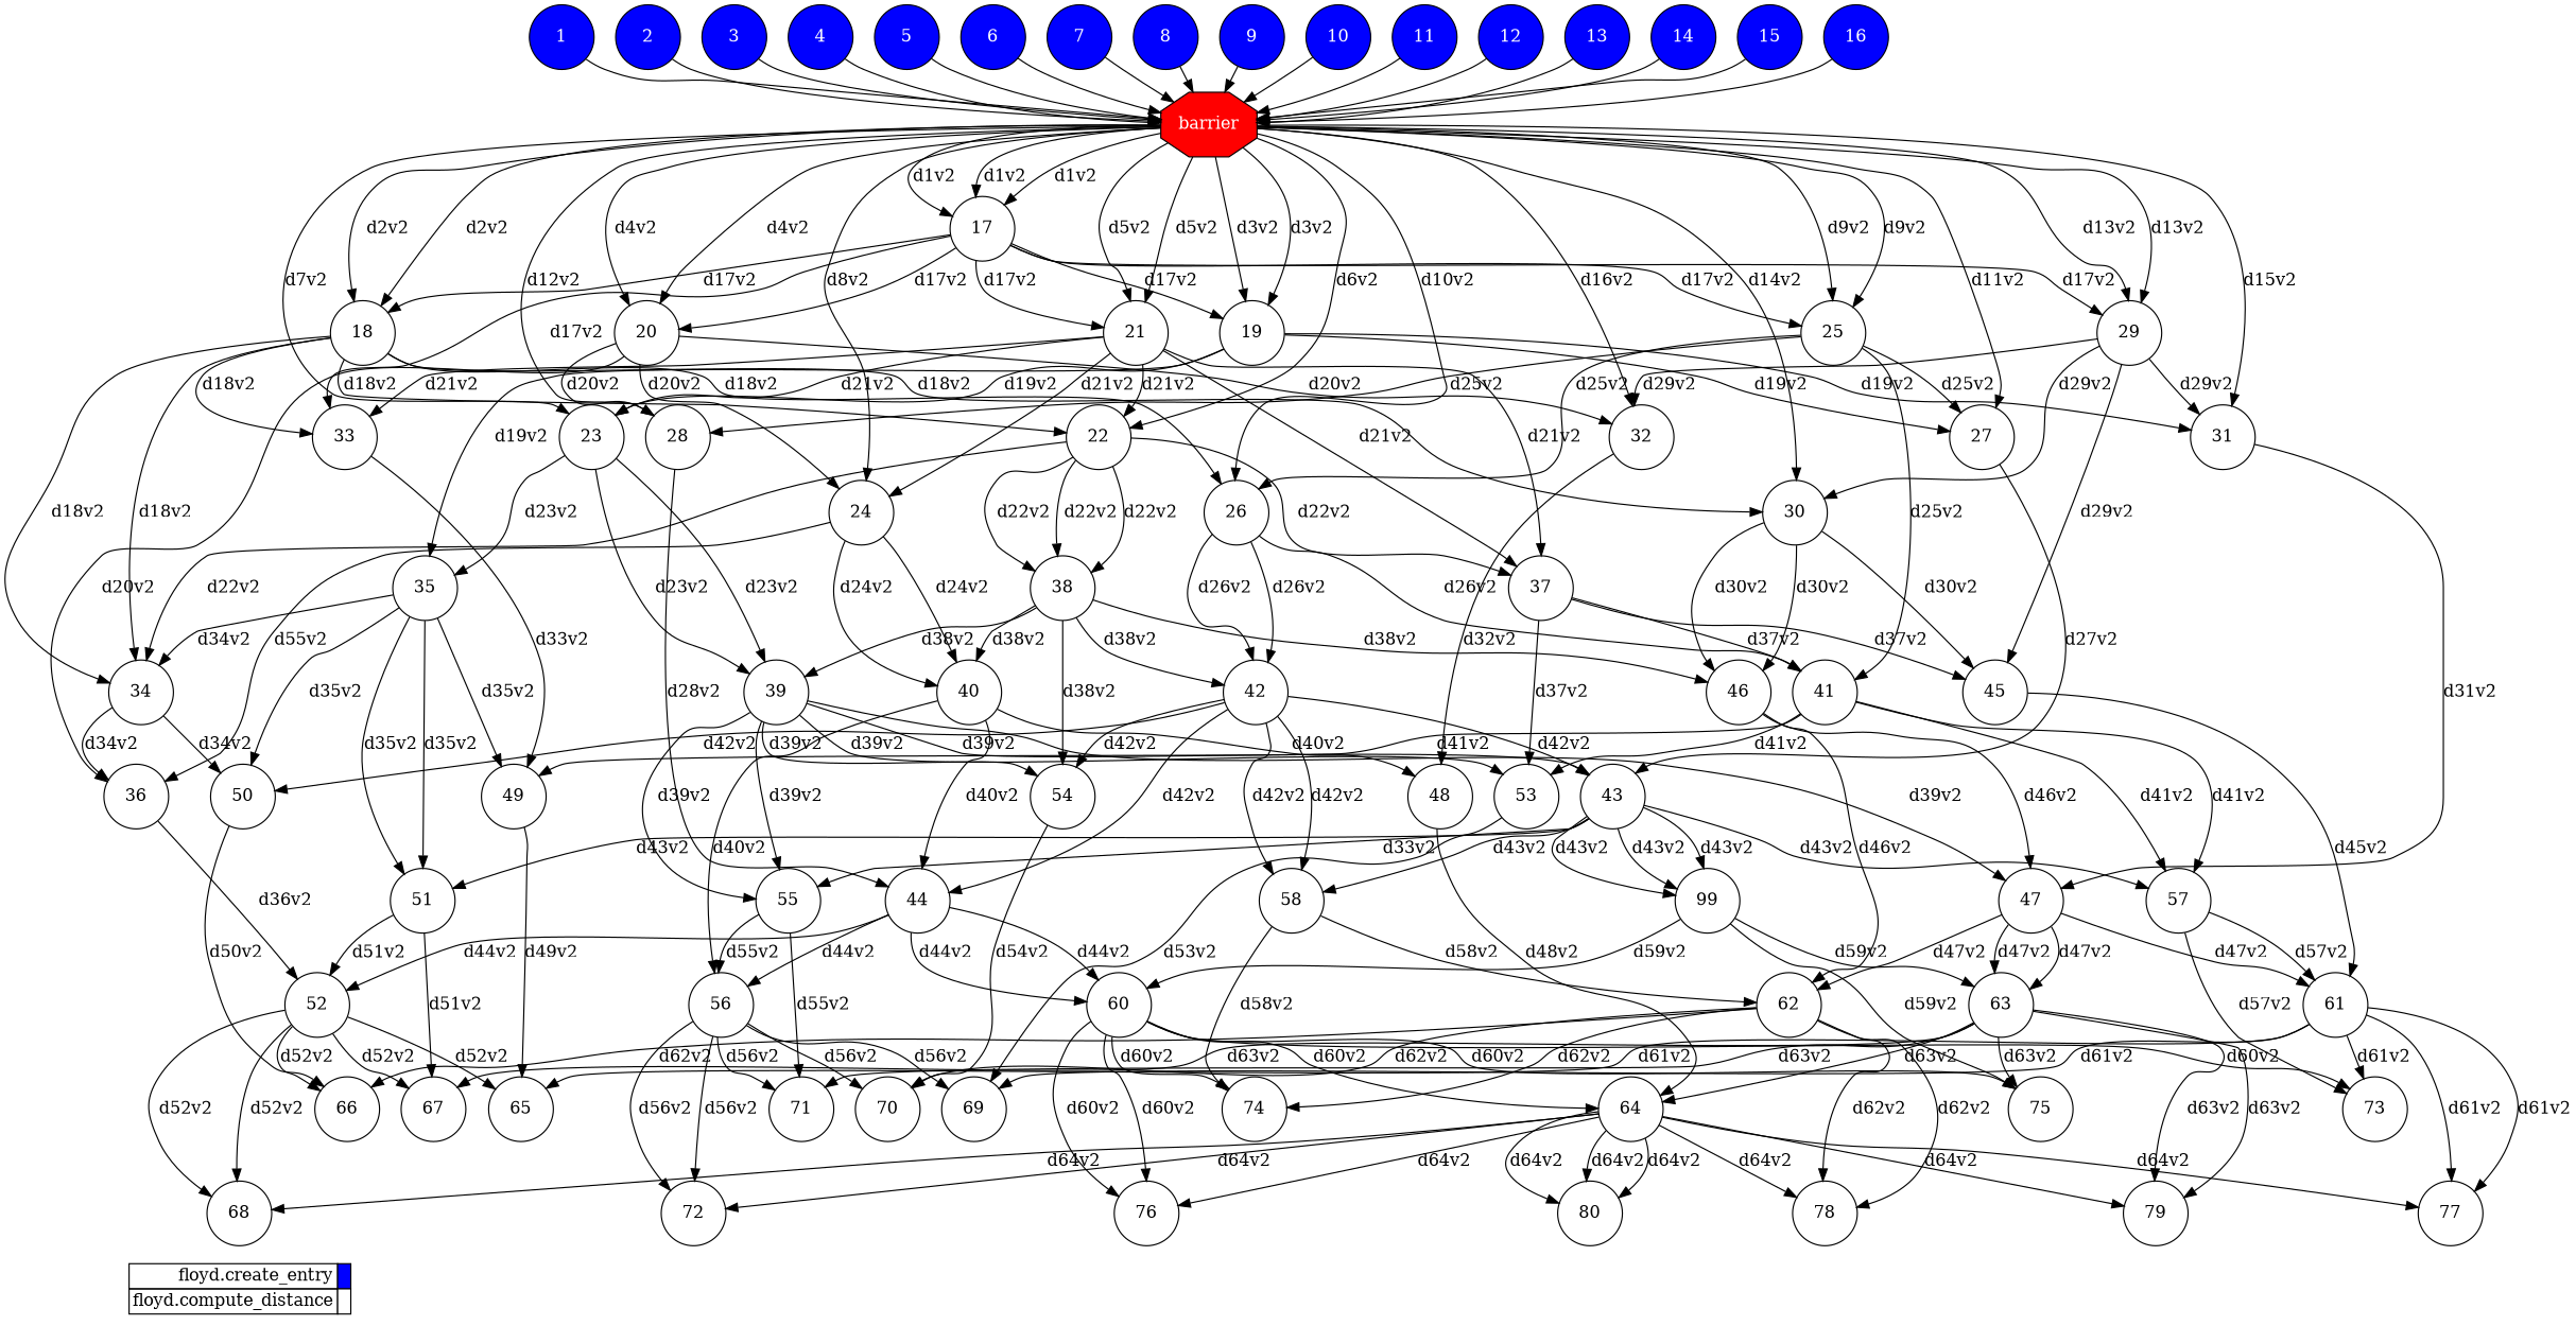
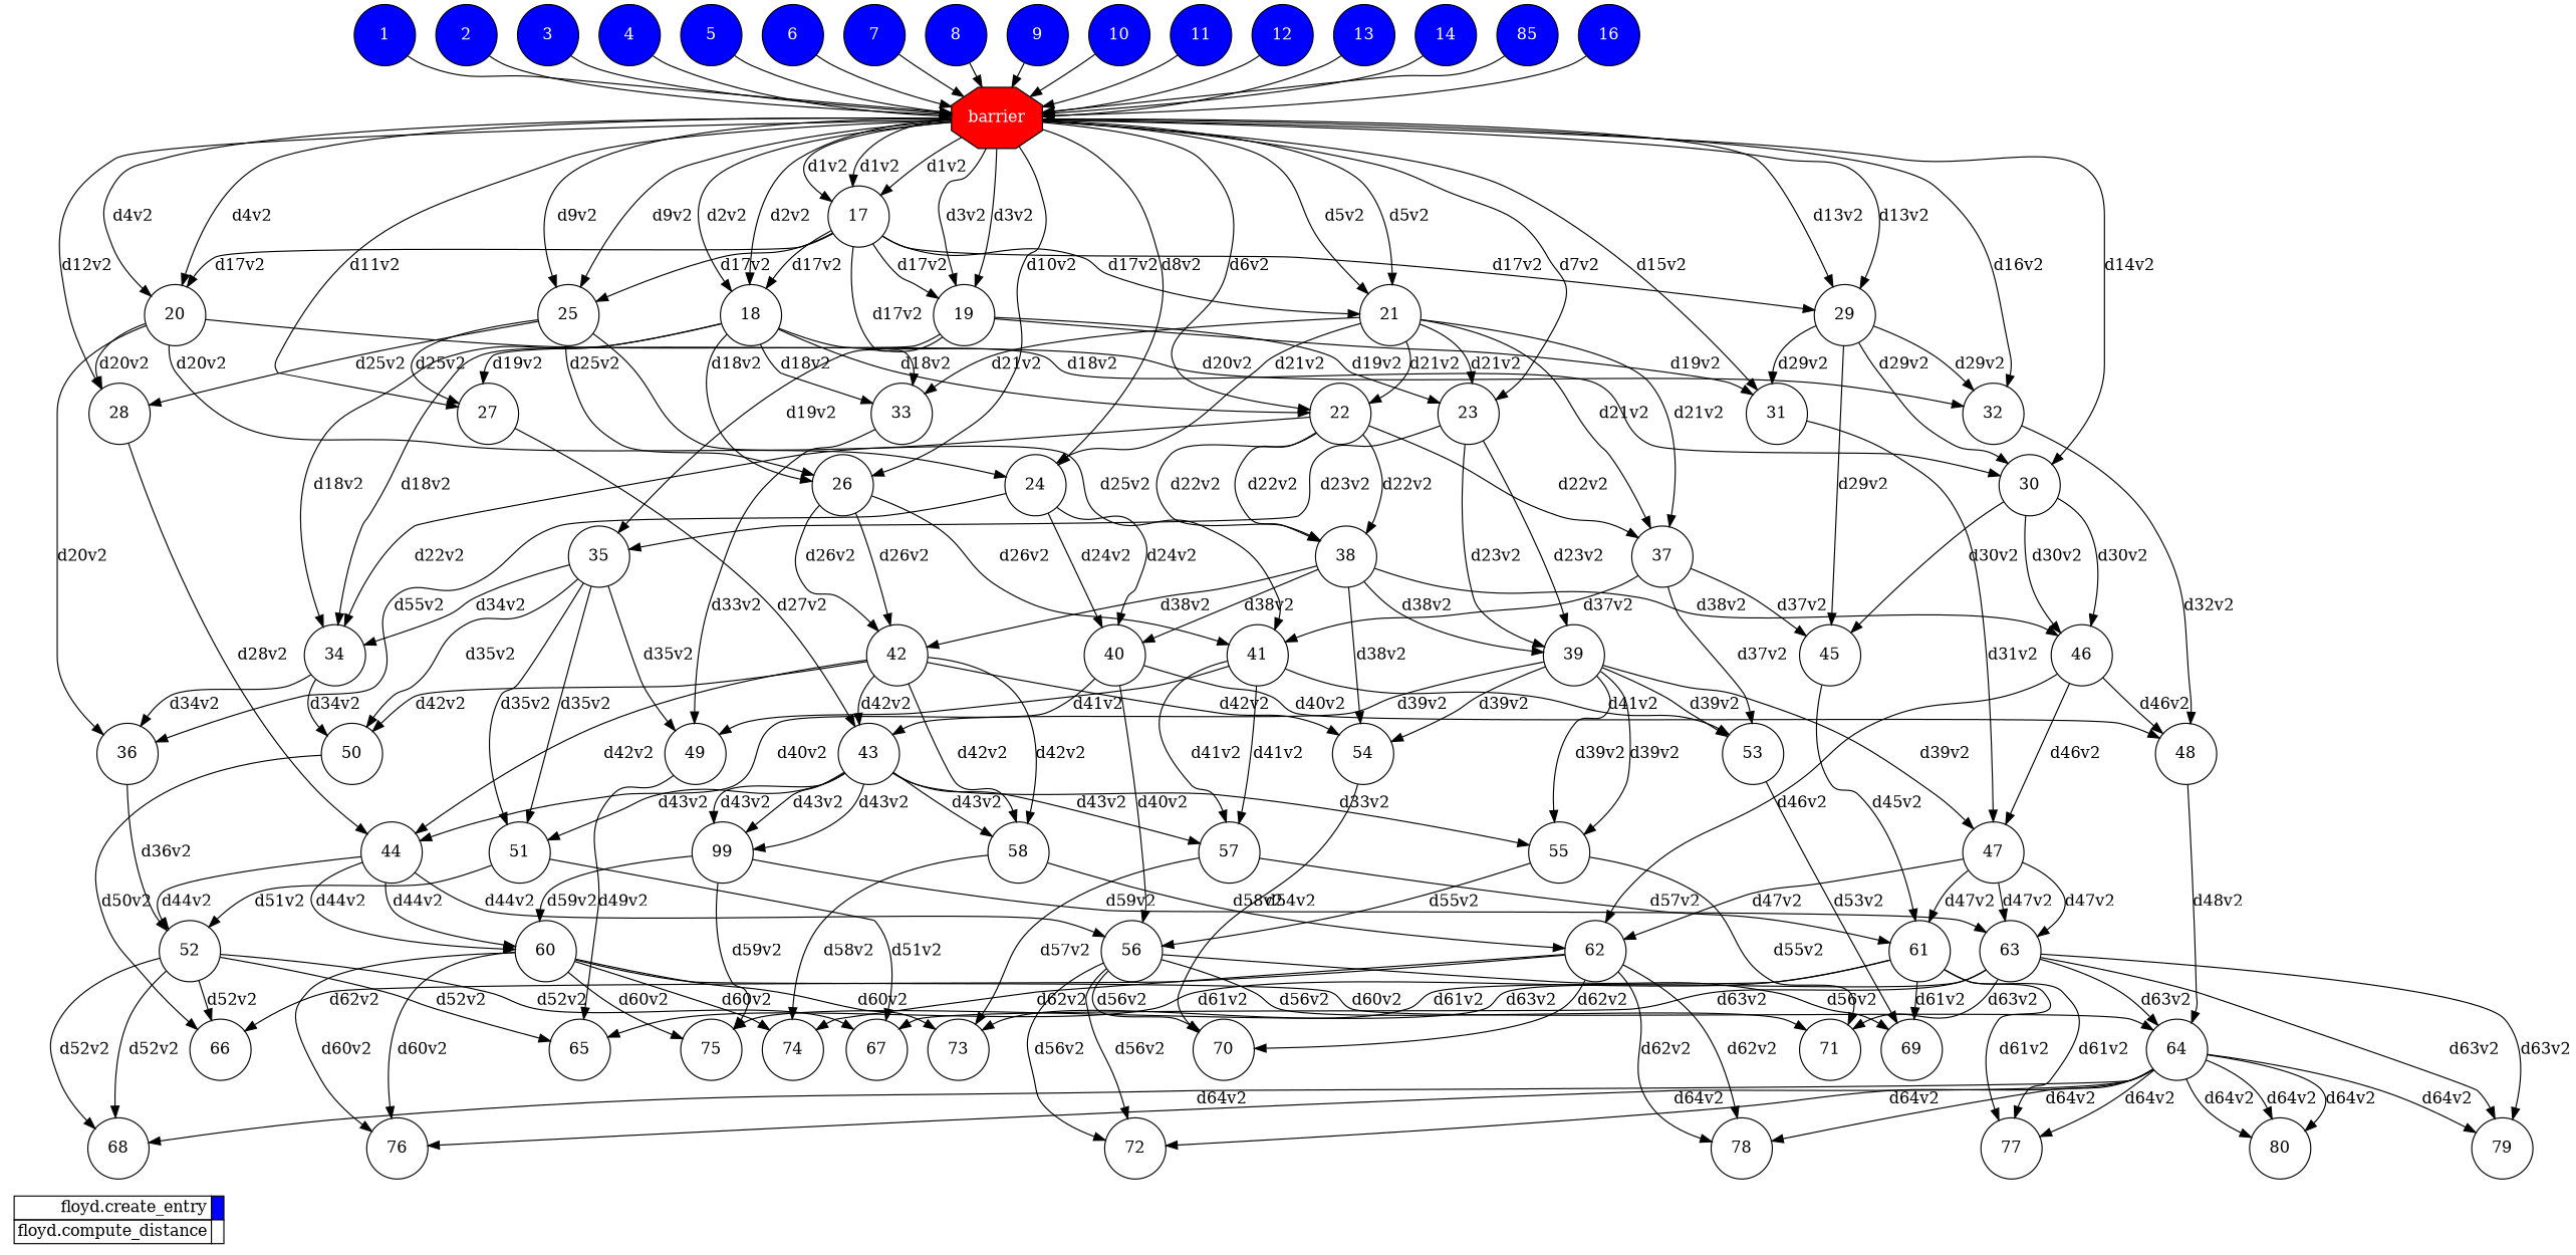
  digraph {
    labeljust=l
    rankdir=TB
    node [fillcolor="#ffffff" fontcolor="#000000" shape=circle style=filled]
    1 [fillcolor="#0000ff" fontcolor="#ffffff" height=0.75]
    n2 [fillcolor="#ff0000" fontcolor="#FFFFFF" height=0.75 label=barrier shape=octagon]
    2 [fillcolor="#0000ff" fontcolor="#ffffff" height=0.75]
    3 [fillcolor="#0000ff" fontcolor="#ffffff" height=0.75]
    4 [fillcolor="#0000ff" fontcolor="#ffffff" height=0.75]
    5 [fillcolor="#0000ff" fontcolor="#ffffff" height=0.75]
    6 [fillcolor="#0000ff" fontcolor="#ffffff" height=0.75]
    7 [fillcolor="#0000ff" fontcolor="#ffffff" height=0.75]
    8 [fillcolor="#0000ff" fontcolor="#ffffff" height=0.75]
    9 [fillcolor="#0000ff" fontcolor="#ffffff" height=0.75]
    10 [fillcolor="#0000ff" fontcolor="#ffffff" height=0.75]
    11 [fillcolor="#0000ff" fontcolor="#ffffff" height=0.75]
    12 [fillcolor="#0000ff" fontcolor="#ffffff" height=0.75]
    13 [fillcolor="#0000ff" fontcolor="#ffffff" height=0.75]
    14 [fillcolor="#0000ff" fontcolor="#ffffff" height=0.75]
-   15 [fillcolor="#0000ff" fontcolor="#ffffff" height=0.75]
+   15 [fillcolor="#0000ff" fontcolor="#ffffff" height=0.75 label=85]
    16 [fillcolor="#0000ff" fontcolor="#ffffff" height=0.75]
    17 [height=0.75]
    18 [height=0.75]
    19 [height=0.75]
    20 [height=0.75]
    21 [height=0.75]
    22 [height=0.75]
    23 [height=0.75]
    24 [height=0.75]
    25 [height=0.75]
    26 [height=0.75]
    27 [height=0.75]
    28 [height=0.75]
    29 [height=0.75]
    30 [height=0.75]
    31 [height=0.75]
    32 [height=0.75]
    33 [height=0.75]
    34 [height=0.75]
    35 [height=0.75]
    36 [height=0.75]
    37 [height=0.75]
    38 [height=0.75]
    39 [height=0.75]
    40 [height=0.75]
    41 [height=0.75]
    42 [height=0.75]
    43 [height=0.75]
    44 [height=0.75]
    45 [height=0.75]
    46 [height=0.75]
    47 [height=0.75]
    48 [height=0.75]
    49 [height=0.75]
    50 [height=0.75]
    51 [height=0.75]
    52 [height=0.75]
    53 [height=0.75]
    54 [height=0.75]
    55 [height=0.75]
    56 [height=0.75]
    57 [height=0.75]
    58 [height=0.75]
    n60 [height=0.75 label=99]
    60 [height=0.75]
    61 [height=0.75]
    62 [height=0.75]
    63 [height=0.75]
    64 [height=0.75]
    65 [height=0.75]
    66 [height=0.75]
    67 [height=0.75]
    68 [height=0.75]
    69 [height=0.75]
    70 [height=0.75]
    71 [height=0.75]
    72 [height=0.75]
    73 [height=0.75]
    74 [height=0.75]
    75 [height=0.75]
    76 [height=0.75]
    77 [height=0.75]
    78 [height=0.75]
    79 [height=0.75]
    80 [height=0.75]
    n82 [height=0.75 label=<       <table border="0" cellpadding="2" cellspacing="0" cellborder="1"> <tr> <td align="right">floyd.create_entry</td> <td bgcolor="#0000ff">&nbsp;</td> </tr> <tr> <td align="right">floyd.compute_distance</td> <td bgcolor="#ffffff">&nbsp;</td> </tr>       </table>     > shape=plaintext fillcolor="" fontcolor="" style=""]
    subgraph sub_1 {
      ranksep=0.20
      1
      n2
      2
      3
      4
      5
      6
      7
      8
      9
      10
      11
      12
      13
      14
      15
      16
      17
      18
      19
      20
      21
      22
      23
      24
      25
      26
      27
      28
      29
      30
      31
      32
      33
      34
      35
      36
      37
      38
      39
      40
      41
      42
      43
      44
      45
      46
      47
      48
      49
      50
      51
      52
      53
      54
      55
      56
      57
      58
      n60
      60
      61
      62
      63
      64
      65
      66
      67
      68
      69
      70
      71
      72
      73
      74
      75
      76
      77
      78
      79
      80
    }
    subgraph sub_2 {
      label=Legend
      rank=sink
      ranksep=0.20
      n82
    }
    1 -> n2
    n2 -> 17 [label=d1v2]
    n2 -> 17 [label=d1v2]
    n2 -> 17 [label=d1v2]
    n2 -> 18 [label=d2v2]
    n2 -> 18 [label=d2v2]
    n2 -> 19 [label=d3v2]
    n2 -> 19 [label=d3v2]
    n2 -> 20 [label=d4v2]
    n2 -> 20 [label=d4v2]
    n2 -> 21 [label=d5v2]
    n2 -> 21 [label=d5v2]
    n2 -> 22 [label=d6v2]
    n2 -> 23 [label=d7v2]
    n2 -> 24 [label=d8v2]
    n2 -> 25 [label=d9v2]
    n2 -> 25 [label=d9v2]
    n2 -> 26 [label=d10v2]
    n2 -> 27 [label=d11v2]
    n2 -> 28 [label=d12v2]
    n2 -> 29 [label=d13v2]
    n2 -> 29 [label=d13v2]
    n2 -> 30 [label=d14v2]
    n2 -> 31 [label=d15v2]
    n2 -> 32 [label=d16v2]
    2 -> n2
    3 -> n2
    4 -> n2
    5 -> n2
    6 -> n2
    7 -> n2
    8 -> n2
    9 -> n2
    10 -> n2
    11 -> n2
    12 -> n2
    13 -> n2
    14 -> n2
    15 -> n2
    16 -> n2
    17 -> 18 [label=d17v2]
    17 -> 19 [label=d17v2]
    17 -> 20 [label=d17v2]
    17 -> 21 [label=d17v2]
    17 -> 25 [label=d17v2]
    17 -> 29 [label=d17v2]
    17 -> 33 [label=d17v2]
    18 -> 22 [label=d18v2]
    18 -> 26 [label=d18v2]
    18 -> 30 [label=d18v2]
    18 -> 33 [label=d18v2]
    18 -> 34 [label=d18v2]
    18 -> 34 [label=d18v2]
    19 -> 23 [label=d19v2]
    19 -> 27 [label=d19v2]
    19 -> 31 [label=d19v2]
    19 -> 35 [label=d19v2]
    20 -> 24 [label=d20v2]
    20 -> 28 [label=d20v2]
    20 -> 32 [label=d20v2]
    20 -> 36 [label=d20v2]
    21 -> 22 [label=d21v2]
    21 -> 23 [label=d21v2]
    21 -> 24 [label=d21v2]
    21 -> 33 [label=d21v2]
    21 -> 37 [label=d21v2]
    21 -> 37 [label=d21v2]
    22 -> 34 [label=d22v2]
    22 -> 37 [label=d22v2]
    22 -> 38 [label=d22v2]
    22 -> 38 [label=d22v2]
    22 -> 38 [label=d22v2]
    23 -> 35 [label=d23v2]
    23 -> 39 [label=d23v2]
    23 -> 39 [label=d23v2]
    24 -> 36 [label=d55v2]
    24 -> 40 [label=d24v2]
    24 -> 40 [label=d24v2]
    25 -> 26 [label=d25v2]
    25 -> 27 [label=d25v2]
    25 -> 28 [label=d25v2]
    25 -> 41 [label=d25v2]
    26 -> 41 [label=d26v2]
    26 -> 42 [label=d26v2]
    26 -> 42 [label=d26v2]
    27 -> 43 [label=d27v2]
    28 -> 44 [label=d28v2]
    29 -> 30 [label=d29v2]
    29 -> 31 [label=d29v2]
    29 -> 32 [label=d29v2]
    29 -> 45 [label=d29v2]
    30 -> 45 [label=d30v2]
    30 -> 46 [label=d30v2]
    30 -> 46 [label=d30v2]
    31 -> 47 [label=d31v2]
    32 -> 48 [label=d32v2]
    33 -> 49 [label=d33v2]
    34 -> 36 [label=d34v2]
    34 -> 50 [label=d34v2]
    35 -> 34 [label=d34v2]
    35 -> 49 [label=d35v2]
    35 -> 50 [label=d35v2]
    35 -> 51 [label=d35v2]
    35 -> 51 [label=d35v2]
    36 -> 52 [label=d36v2]
    37 -> 41 [label=d37v2]
    37 -> 45 [label=d37v2]
    37 -> 53 [label=d37v2]
    38 -> 39 [label=d38v2]
    38 -> 40 [label=d38v2]
    38 -> 42 [label=d38v2]
    38 -> 46 [label=d38v2]
    38 -> 54 [label=d38v2]
    39 -> 43 [label=d39v2]
    39 -> 47 [label=d39v2]
    39 -> 53 [label=d39v2]
    39 -> 54 [label=d39v2]
    39 -> 55 [label=d39v2]
    39 -> 55 [label=d39v2]
    40 -> 44 [label=d40v2]
    40 -> 48 [label=d40v2]
    40 -> 56 [label=d40v2]
    41 -> 49 [label=d41v2]
    41 -> 53 [label=d41v2]
    41 -> 57 [label=d41v2]
    41 -> 57 [label=d41v2]
    42 -> 43 [label=d42v2]
    42 -> 44 [label=d42v2]
    42 -> 50 [label=d42v2]
    42 -> 54 [label=d42v2]
    42 -> 58 [label=d42v2]
    42 -> 58 [label=d42v2]
    43 -> 51 [label=d43v2]
    43 -> 55 [label=d33v2]
    43 -> 57 [label=d43v2]
    43 -> 58 [label=d43v2]
    43 -> n60 [label=d43v2]
    43 -> n60 [label=d43v2]
    43 -> n60 [label=d43v2]
    44 -> 52 [label=d44v2]
    44 -> 56 [label=d44v2]
    44 -> 60 [label=d44v2]
    44 -> 60 [label=d44v2]
    45 -> 61 [label=d45v2]
    46 -> 47 [label=d46v2]
+   46 -> 48 [label=d46v2]
    46 -> 62 [label=d46v2]
    47 -> 61 [label=d47v2]
    47 -> 62 [label=d47v2]
    47 -> 63 [label=d47v2]
    47 -> 63 [label=d47v2]
    48 -> 64 [label=d48v2]
    49 -> 65 [label=d49v2]
    50 -> 66 [label=d50v2]
    51 -> 52 [label=d51v2]
    51 -> 67 [label=d51v2]
    52 -> 65 [label=d52v2]
    52 -> 66 [label=d52v2]
    52 -> 67 [label=d52v2]
    52 -> 68 [label=d52v2]
    52 -> 68 [label=d52v2]
    53 -> 69 [label=d53v2]
    54 -> 70 [label=d54v2]
    55 -> 56 [label=d55v2]
    55 -> 71 [label=d55v2]
    56 -> 69 [label=d56v2]
    56 -> 70 [label=d56v2]
    56 -> 71 [label=d56v2]
    56 -> 72 [label=d56v2]
    56 -> 72 [label=d56v2]
    57 -> 61 [label=d57v2]
    57 -> 73 [label=d57v2]
    58 -> 62 [label=d58v2]
    58 -> 74 [label=d58v2]
    n60 -> 60 [label=d59v2]
    n60 -> 63 [label=d59v2]
    n60 -> 75 [label=d59v2]
    60 -> 64 [label=d60v2]
    60 -> 73 [label=d60v2]
    60 -> 74 [label=d60v2]
    60 -> 75 [label=d60v2]
    60 -> 76 [label=d60v2]
    60 -> 76 [label=d60v2]
    61 -> 65 [label=d61v2]
    61 -> 69 [label=d61v2]
    61 -> 73 [label=d61v2]
    61 -> 77 [label=d61v2]
    61 -> 77 [label=d61v2]
    62 -> 66 [label=d62v2]
    62 -> 70 [label=d62v2]
    62 -> 74 [label=d62v2]
    62 -> 78 [label=d62v2]
    62 -> 78 [label=d62v2]
    63 -> 64 [label=d63v2]
    63 -> 67 [label=d63v2]
    63 -> 71 [label=d63v2]
    63 -> 75 [label=d63v2]
    63 -> 79 [label=d63v2]
    63 -> 79 [label=d63v2]
    64 -> 68 [label=d64v2]
    64 -> 72 [label=d64v2]
    64 -> 76 [label=d64v2]
    64 -> 77 [label=d64v2]
    64 -> 78 [label=d64v2]
    64 -> 79 [label=d64v2]
    64 -> 80 [label=d64v2]
    64 -> 80 [label=d64v2]
    64 -> 80 [label=d64v2]
  }
